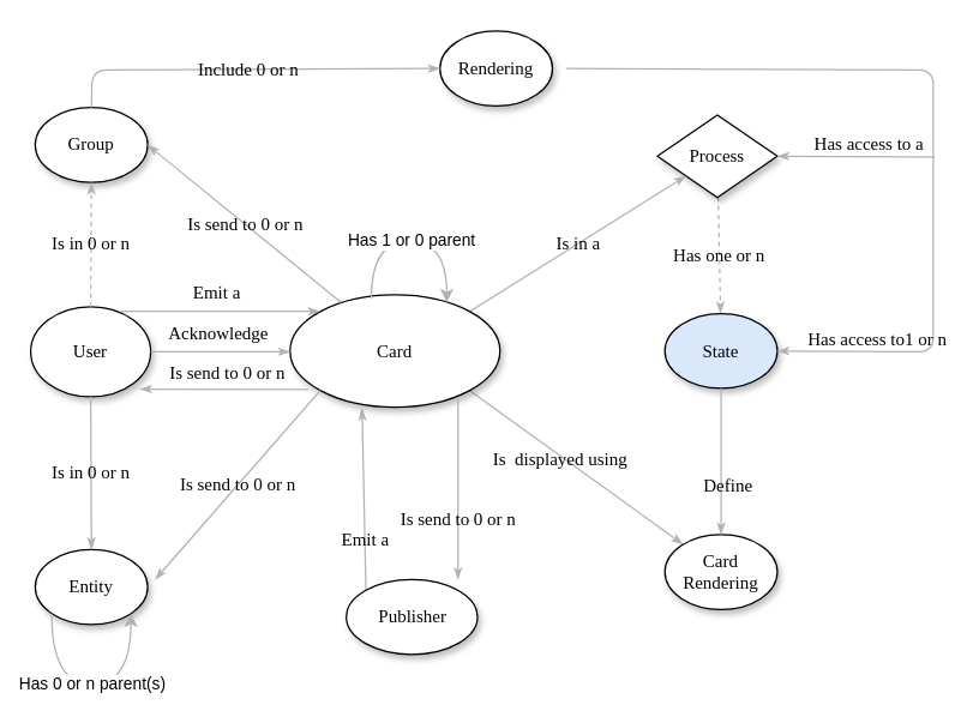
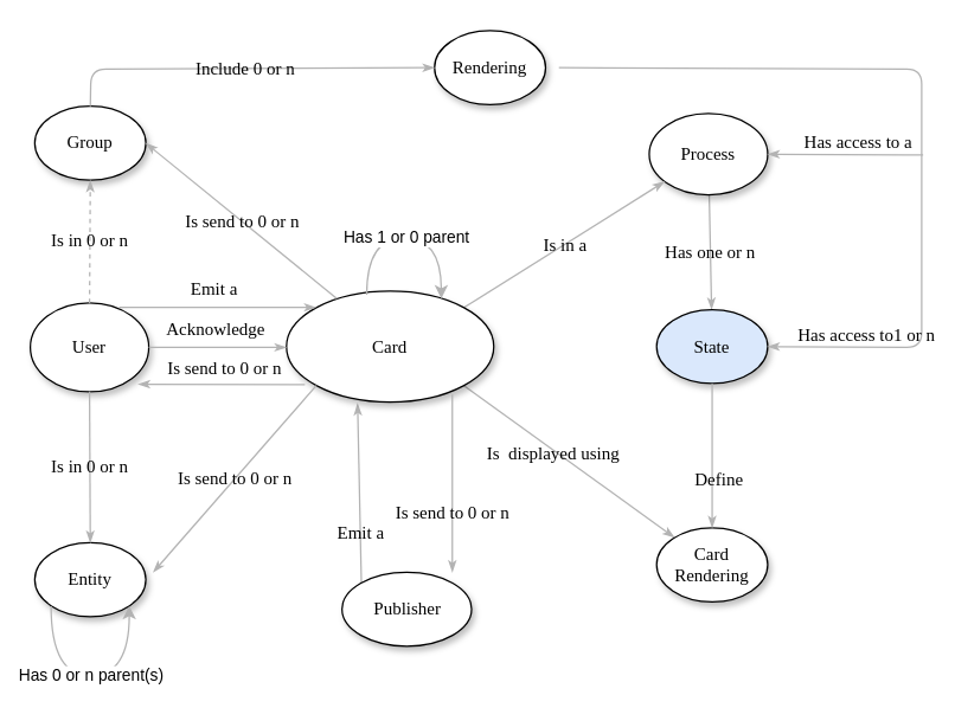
  <mxCell id="0" />
  <mxCell id="1" parent="0" />
  <mxCell id="2" value="Emit a " style="edgeStyle=none;rounded=1;html=1;labelBackgroundColor=none;startArrow=none;startFill=0;startSize=5;endArrow=classicThin;endFill=1;endSize=5;jettySize=auto;orthogonalLoop=1;strokeColor=#B3B3B3;strokeWidth=1;fontFamily=Verdana;fontSize=12;exitX=0;exitY=0;exitDx=0;exitDy=0;entryX=0.343;entryY=1.013;entryDx=0;entryDy=0;entryPerimeter=0;" parent="1" source="3" target="10" edge="1"><mxGeometry x="-0.453" relative="1" as="geometry"><mxPoint as="offset" /></mxGeometry></mxCell>
  <mxCell id="3" value="Publisher" style="ellipse;whiteSpace=wrap;html=1;rounded=0;shadow=1;comic=0;labelBackgroundColor=none;strokeWidth=1;fontFamily=Verdana;fontSize=12;align=center;" parent="1" vertex="1"><mxGeometry x="230.5" y="386" width="87.5" height="50" as="geometry" /></mxCell>
- <mxCell id="4" value="Has one or n " style="edgeStyle=none;rounded=1;html=1;labelBackgroundColor=none;startArrow=none;startFill=0;startSize=5;endArrow=classicThin;endFill=1;endSize=5;jettySize=auto;orthogonalLoop=1;strokeColor=#B3B3B3;strokeWidth=1;fontFamily=Verdana;fontSize=12;dashed=1;" parent="1" source="6" target="8" edge="1"><mxGeometry relative="1" as="geometry" /></mxCell>
+ <mxCell id="4" value="Has one or n " style="edgeStyle=none;rounded=1;html=1;labelBackgroundColor=none;startArrow=none;startFill=0;startSize=5;endArrow=classicThin;endFill=1;endSize=5;jettySize=auto;orthogonalLoop=1;strokeColor=#B3B3B3;strokeWidth=1;fontFamily=Verdana;fontSize=12" parent="1" source="6" target="8" edge="1"><mxGeometry relative="1" as="geometry" /></mxCell>
  <mxCell id="5" value="Is&amp;nbsp; displayed using " style="edgeStyle=none;rounded=1;html=1;labelBackgroundColor=none;startArrow=none;startFill=0;startSize=5;endArrow=classicThin;endFill=1;endSize=5;jettySize=auto;orthogonalLoop=1;strokeColor=#B3B3B3;strokeWidth=1;fontFamily=Verdana;fontSize=12;exitX=1;exitY=1;exitDx=0;exitDy=0;" parent="1" source="10" target="7" edge="1"><mxGeometry x="-0.136" y="-2" relative="1" as="geometry"><mxPoint x="433" y="296" as="sourcePoint" /><mxPoint as="offset" /></mxGeometry></mxCell>
- <mxCell id="6" value="Process" style="rhombus;whiteSpace=wrap;html=1;shadow=1;comic=0;labelBackgroundColor=none;strokeWidth=1;fontFamily=Verdana;fontSize=12;align=center;" parent="1" vertex="1"><mxGeometry x="438" y="76" width="80" height="55" as="geometry" /></mxCell>
+ <mxCell id="6" value="Process" style="ellipse;whiteSpace=wrap;html=1;rounded=0;shadow=1;comic=0;labelBackgroundColor=none;strokeWidth=1;fontFamily=Verdana;fontSize=12;align=center;" parent="1" vertex="1"><mxGeometry x="438" y="76" width="80" height="55" as="geometry" /></mxCell>
  <mxCell id="7" value="Card Rendering" style="ellipse;whiteSpace=wrap;html=1;rounded=0;shadow=1;comic=0;labelBackgroundColor=none;strokeWidth=1;fontFamily=Verdana;fontSize=12;align=center;" parent="1" vertex="1"><mxGeometry x="443" y="356" width="75" height="50" as="geometry" /></mxCell>
  <mxCell id="8" value="State" style="ellipse;whiteSpace=wrap;html=1;rounded=0;shadow=1;comic=0;labelBackgroundColor=none;strokeWidth=1;fontFamily=Verdana;fontSize=12;align=center;fillColor=#dae8fc;" parent="1" vertex="1"><mxGeometry x="443" y="208.5" width="75" height="50" as="geometry" /></mxCell>
  <mxCell id="9" value="Is in a " style="edgeStyle=none;rounded=1;html=1;labelBackgroundColor=none;startArrow=none;startFill=0;startSize=5;endArrow=classicThin;endFill=1;endSize=5;jettySize=auto;orthogonalLoop=1;strokeColor=#B3B3B3;strokeWidth=1;fontFamily=Verdana;fontSize=12;exitX=1;exitY=0;exitDx=0;exitDy=0;" parent="1" source="10" target="6" edge="1"><mxGeometry relative="1" as="geometry" /></mxCell>
  <mxCell id="10" value="Card " style="ellipse;whiteSpace=wrap;html=1;rounded=0;shadow=1;comic=0;labelBackgroundColor=none;strokeWidth=1;fontFamily=Verdana;fontSize=12;align=center;" parent="1" vertex="1"><mxGeometry x="193" y="196" width="140" height="75" as="geometry" /></mxCell>
  <mxCell id="11" value="User" style="ellipse;whiteSpace=wrap;html=1;rounded=0;shadow=1;comic=0;labelBackgroundColor=none;strokeWidth=1;fontFamily=Verdana;fontSize=12;align=center;" parent="1" vertex="1"><mxGeometry x="20" y="204" width="80" height="60" as="geometry" /></mxCell>
  <mxCell id="12" value="Group" style="ellipse;whiteSpace=wrap;html=1;rounded=0;shadow=1;comic=0;labelBackgroundColor=none;strokeWidth=1;fontFamily=Verdana;fontSize=12;align=center;" parent="1" vertex="1"><mxGeometry x="23" y="71" width="75" height="50" as="geometry" /></mxCell>
  <mxCell id="13" value="Is in 0 or n " style="edgeStyle=none;rounded=1;html=1;labelBackgroundColor=none;startArrow=none;startFill=0;startSize=5;endArrow=classicThin;endFill=1;endSize=5;jettySize=auto;orthogonalLoop=1;strokeColor=#B3B3B3;strokeWidth=1;fontFamily=Verdana;fontSize=12;exitX=0.5;exitY=0;exitDx=0;exitDy=0;dashed=1;" parent="1" source="11" target="12" edge="1"><mxGeometry relative="1" as="geometry"><mxPoint x="272.653" y="196.172" as="sourcePoint" /><mxPoint x="374.162" y="288.204" as="targetPoint" /></mxGeometry></mxCell>
  <mxCell id="14" value="Is send to 0 or n " style="edgeStyle=none;rounded=1;html=1;labelBackgroundColor=none;startArrow=none;startFill=0;startSize=5;endArrow=classicThin;endFill=1;endSize=5;jettySize=auto;orthogonalLoop=1;strokeColor=#B3B3B3;strokeWidth=1;fontFamily=Verdana;fontSize=12;entryX=0.91;entryY=0.866;entryDx=0;entryDy=0;entryPerimeter=0;exitX=0.089;exitY=0.803;exitDx=0;exitDy=0;exitPerimeter=0;" parent="1" edge="1"><mxGeometry x="-0.043" y="-10" relative="1" as="geometry"><mxPoint x="205.46" y="259.225" as="sourcePoint" /><mxPoint x="92.8" y="258.96" as="targetPoint" /><mxPoint as="offset" /></mxGeometry></mxCell>
  <mxCell id="15" value="Is send to 0 or n " style="edgeStyle=none;rounded=1;html=1;labelBackgroundColor=none;startArrow=none;startFill=0;startSize=5;endArrow=classicThin;endFill=1;endSize=5;jettySize=auto;orthogonalLoop=1;strokeColor=#B3B3B3;strokeWidth=1;fontFamily=Verdana;fontSize=12;exitX=0.243;exitY=0.067;exitDx=0;exitDy=0;entryX=1;entryY=0.5;entryDx=0;entryDy=0;exitPerimeter=0;" parent="1" source="10" target="12" edge="1"><mxGeometry relative="1" as="geometry"><mxPoint x="216" y="186" as="sourcePoint" /><mxPoint x="106.315" y="208.59" as="targetPoint" /></mxGeometry></mxCell>
  <mxCell id="16" value="" style="rounded=0;whiteSpace=wrap;html=1;" parent="1" vertex="1"><mxGeometry x="543" y="171" height="60" as="geometry" /></mxCell>
  <mxCell id="17" value="Entity" style="ellipse;whiteSpace=wrap;html=1;rounded=0;shadow=1;comic=0;labelBackgroundColor=none;strokeWidth=1;fontFamily=Verdana;fontSize=12;align=center;" parent="1" vertex="1"><mxGeometry x="23" y="366" width="75" height="50" as="geometry" /></mxCell>
  <mxCell id="18" value="Is send to 0 or n " style="edgeStyle=none;rounded=1;html=1;labelBackgroundColor=none;startArrow=none;startFill=0;startSize=5;endArrow=classicThin;endFill=1;endSize=5;jettySize=auto;orthogonalLoop=1;strokeColor=#B3B3B3;strokeWidth=1;fontFamily=Verdana;fontSize=12;exitX=0;exitY=1;exitDx=0;exitDy=0;" parent="1" source="10" edge="1"><mxGeometry relative="1" as="geometry"><mxPoint x="216" y="196" as="sourcePoint" /><mxPoint x="103" y="386" as="targetPoint" /></mxGeometry></mxCell>
  <mxCell id="19" value="Is in 0 or n " style="edgeStyle=none;rounded=1;html=1;labelBackgroundColor=none;startArrow=none;startFill=0;startSize=5;endArrow=classicThin;endFill=1;endSize=5;jettySize=auto;orthogonalLoop=1;strokeColor=#B3B3B3;strokeWidth=1;fontFamily=Verdana;fontSize=12;exitX=0.5;exitY=1;exitDx=0;exitDy=0;entryX=0.5;entryY=0;entryDx=0;entryDy=0;" parent="1" source="11" target="17" edge="1"><mxGeometry relative="1" as="geometry"><mxPoint x="83" y="266" as="sourcePoint" /><mxPoint x="83" y="186" as="targetPoint" /></mxGeometry></mxCell>
  <mxCell id="20" value="Define" style="edgeStyle=none;rounded=1;html=1;labelBackgroundColor=none;startArrow=none;startFill=0;startSize=5;endArrow=classicThin;endFill=1;endSize=5;jettySize=auto;orthogonalLoop=1;strokeColor=#B3B3B3;strokeWidth=1;fontFamily=Verdana;fontSize=12;exitX=0.5;exitY=1;exitDx=0;exitDy=0;entryX=0.5;entryY=0;entryDx=0;entryDy=0;" parent="1" source="8" target="7" edge="1"><mxGeometry x="0.332" y="3" relative="1" as="geometry"><mxPoint x="316.838" y="253.796" as="sourcePoint" /><mxPoint x="1" as="offset" /><mxPoint x="460.562" y="325.945" as="targetPoint" /></mxGeometry></mxCell>
  <mxCell id="21" value="Emit a " style="edgeStyle=none;rounded=1;html=1;labelBackgroundColor=none;startArrow=none;startFill=0;startSize=5;endArrow=classicThin;endFill=1;endSize=5;jettySize=auto;orthogonalLoop=1;strokeColor=#B3B3B3;strokeWidth=1;fontFamily=Verdana;fontSize=12;exitX=0.75;exitY=0.05;exitDx=0;exitDy=0;exitPerimeter=0;" parent="1" source="11" edge="1"><mxGeometry x="-0.045" y="12" relative="1" as="geometry"><mxPoint x="264.162" y="253.796" as="sourcePoint" /><mxPoint x="213" y="207" as="targetPoint" /><mxPoint as="offset" /></mxGeometry></mxCell>
  <mxCell id="22" value="Is send to 0 or n " style="edgeStyle=none;rounded=1;html=1;labelBackgroundColor=none;startArrow=none;startFill=0;startSize=5;endArrow=classicThin;endFill=1;endSize=5;jettySize=auto;orthogonalLoop=1;strokeColor=#B3B3B3;strokeWidth=1;fontFamily=Verdana;fontSize=12;" parent="1" edge="1"><mxGeometry x="0.333" relative="1" as="geometry"><mxPoint x="305" y="266" as="sourcePoint" /><mxPoint x="305" y="386" as="targetPoint" /><mxPoint as="offset" /></mxGeometry></mxCell>
  <mxCell id="23" value="Rendering" style="ellipse;whiteSpace=wrap;html=1;rounded=0;shadow=1;comic=0;labelBackgroundColor=none;strokeWidth=1;fontFamily=Verdana;fontSize=12;align=center;" parent="1" vertex="1"><mxGeometry x="293" y="20" width="75" height="50" as="geometry" /></mxCell>
  <mxCell id="24" value="Include 0 or n" style="edgeStyle=none;rounded=1;html=1;labelBackgroundColor=none;startArrow=none;startFill=0;startSize=5;endArrow=classicThin;endFill=1;endSize=5;jettySize=auto;orthogonalLoop=1;strokeColor=#B3B3B3;strokeWidth=1;fontFamily=Verdana;fontSize=12;exitX=0.5;exitY=0;exitDx=0;exitDy=0;entryX=0;entryY=0.5;entryDx=0;entryDy=0;" parent="1" source="12" target="23" edge="1"><mxGeometry relative="1" as="geometry"><mxPoint x="223.171" y="217.162" as="sourcePoint" /><mxPoint x="108" y="106" as="targetPoint" /><Array as="points"><mxPoint x="61" y="46" /></Array></mxGeometry></mxCell>
  <mxCell id="25" value="Has access to a" style="edgeStyle=none;rounded=1;html=1;labelBackgroundColor=none;startArrow=none;startFill=0;startSize=5;endArrow=classicThin;endFill=1;endSize=5;jettySize=auto;orthogonalLoop=1;strokeColor=#B3B3B3;strokeWidth=1;fontFamily=Verdana;fontSize=12;entryX=1;entryY=0.5;entryDx=0;entryDy=0;" parent="1" target="6" edge="1"><mxGeometry x="-0.157" y="-8" relative="1" as="geometry"><mxPoint x="623" y="104" as="sourcePoint" /><mxPoint x="473" y="76" as="targetPoint" /><mxPoint as="offset" /></mxGeometry></mxCell>
  <mxCell id="26" value="&lt;div&gt;&amp;nbsp;&amp;nbsp;&amp;nbsp;&amp;nbsp;&amp;nbsp;&amp;nbsp; Has access to1 or n &lt;br&gt;&lt;/div&gt;" style="edgeStyle=none;rounded=1;html=1;labelBackgroundColor=none;startArrow=none;startFill=0;startSize=5;endArrow=classicThin;endFill=1;endSize=5;jettySize=auto;orthogonalLoop=1;strokeColor=#B3B3B3;strokeWidth=1;fontFamily=Verdana;fontSize=12;entryX=1;entryY=0.5;entryDx=0;entryDy=0;jumpStyle=none;exitX=1;exitY=0.5;exitDx=0;exitDy=0;" parent="1" target="8" edge="1"><mxGeometry x="0.792" y="-8" relative="1" as="geometry"><mxPoint x="377" y="45" as="sourcePoint" /><mxPoint x="527" y="233.5" as="targetPoint" /><Array as="points"><mxPoint x="622" y="46" /><mxPoint x="622" y="234" /></Array><mxPoint as="offset" /></mxGeometry></mxCell>
  <mxCell id="27" value="Acknowledge" style="edgeStyle=none;rounded=1;html=1;labelBackgroundColor=none;startArrow=none;startFill=0;startSize=5;endArrow=classicThin;endFill=1;endSize=5;jettySize=auto;orthogonalLoop=1;strokeColor=#B3B3B3;strokeWidth=1;fontFamily=Verdana;fontSize=12;exitX=1;exitY=0.5;exitDx=0;exitDy=0;" parent="1" source="11" edge="1"><mxGeometry x="-0.042" y="12" relative="1" as="geometry"><mxPoint x="98" y="232.75" as="sourcePoint" /><mxPoint x="193" y="234" as="targetPoint" /><mxPoint as="offset" /></mxGeometry></mxCell>
  <mxCell id="28" value="Has 1 or 0 parent" style="endArrow=classic;html=1;edgeStyle=orthogonalEdgeStyle;curved=1;entryX=1;entryY=0;entryDx=0;entryDy=0;exitX=0.387;exitY=0.032;exitDx=0;exitDy=0;exitPerimeter=0;strokeColor=#B3B3B3;" parent="1" source="10" edge="1"><mxGeometry width="50" height="50" relative="1" as="geometry"><mxPoint x="247" y="186" as="sourcePoint" /><mxPoint x="297.547" y="201.01" as="targetPoint" /><Array as="points"><mxPoint x="247" y="160" /><mxPoint x="298" y="160" /><mxPoint x="298" y="201" /></Array></mxGeometry></mxCell>
  <mxCell id="29" value="&lt;div&gt;Has 0 or n parent(s)&lt;/div&gt;" style="endArrow=classic;html=1;edgeStyle=orthogonalEdgeStyle;curved=1;entryX=1;entryY=1;entryDx=0;entryDy=0;strokeColor=#B3B3B3;" edge="1" parent="1" target="17"><mxGeometry width="50" height="50" relative="1" as="geometry"><mxPoint x="34" y="409" as="sourcePoint" /><mxPoint x="277.547" y="527.01" as="targetPoint" /><Array as="points"><mxPoint x="34" y="456" /><mxPoint x="87" y="456" /></Array></mxGeometry></mxCell>
